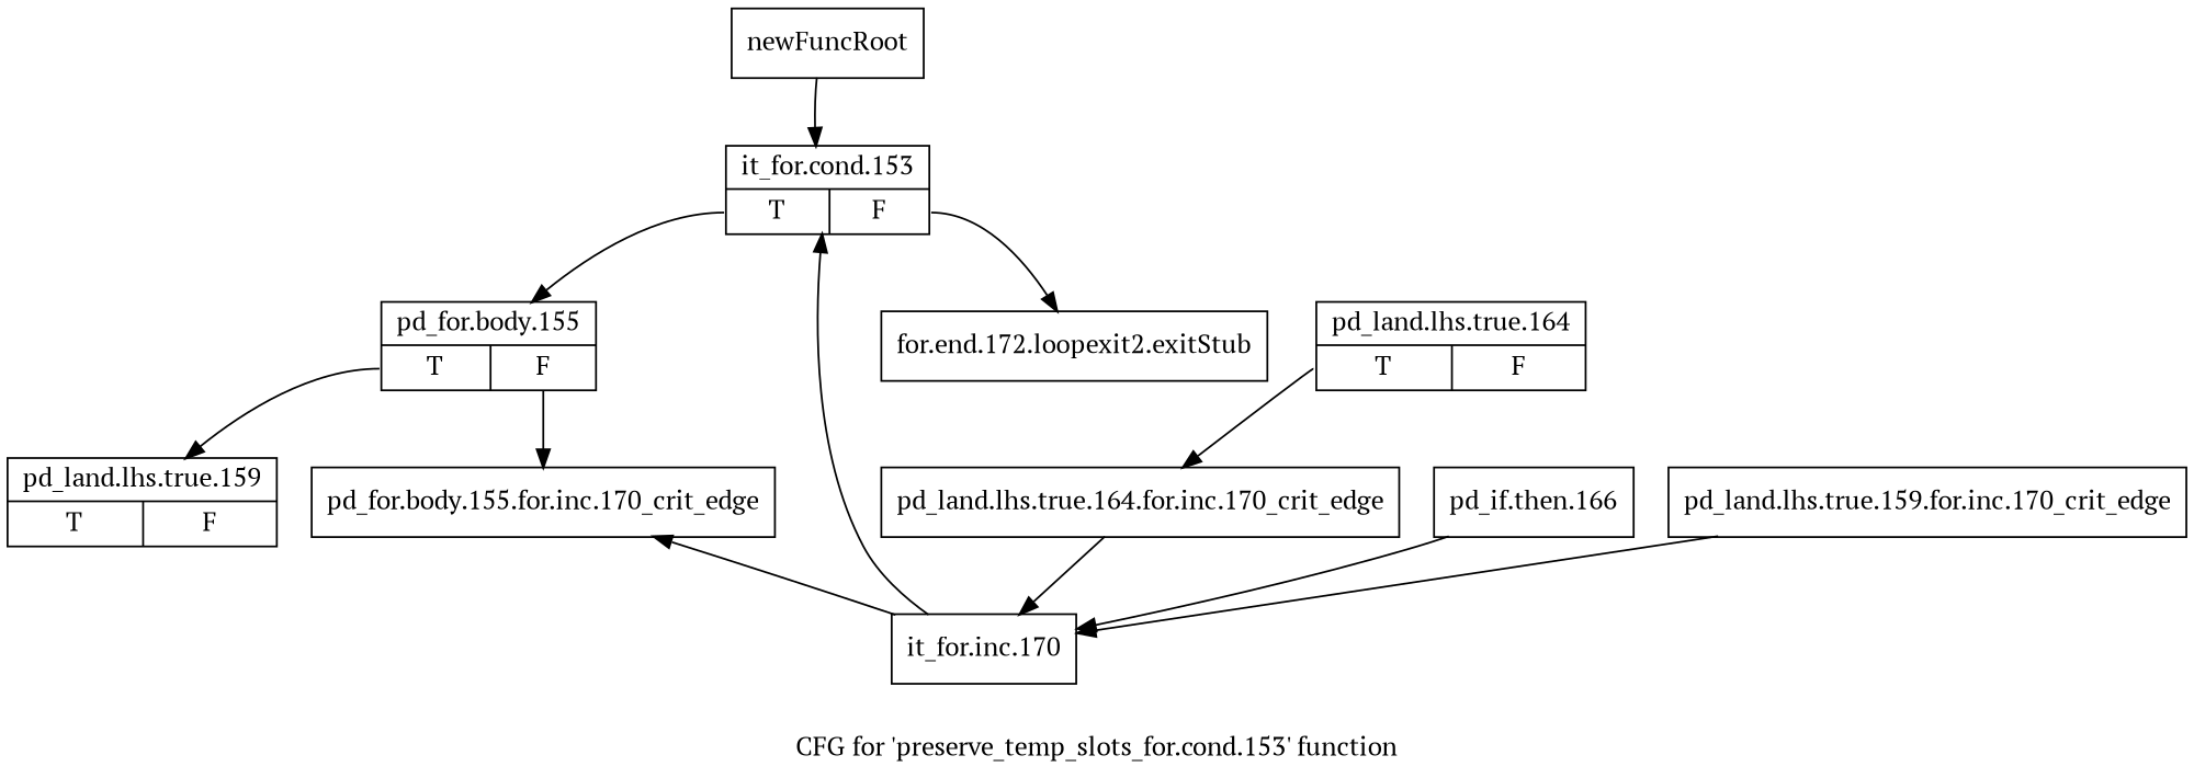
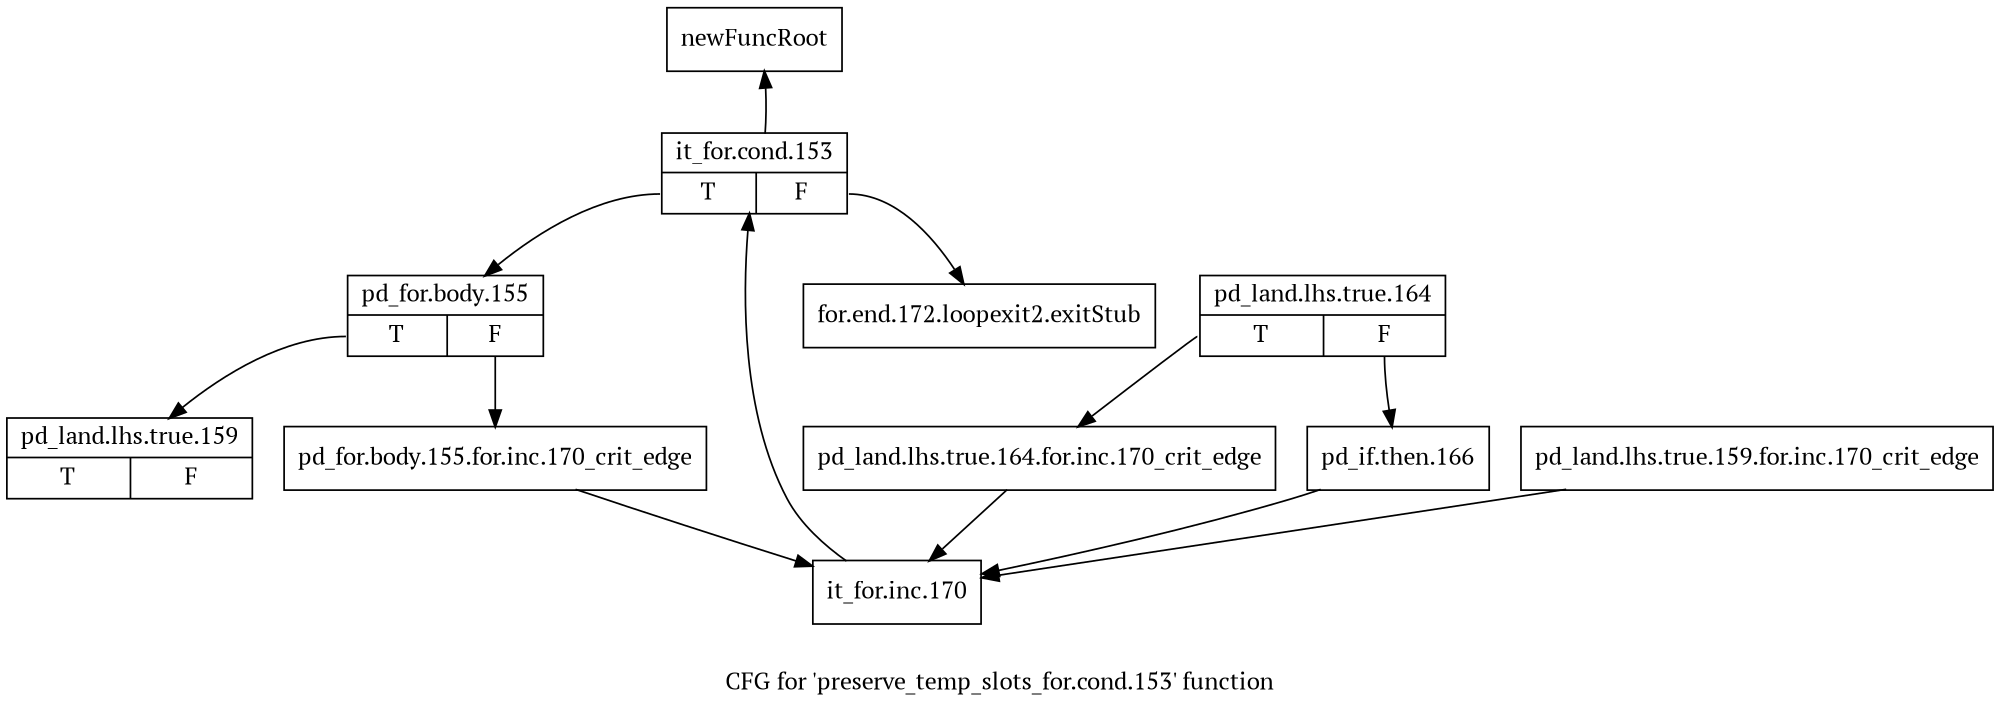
  digraph {
    fontname="PT Serif"
    label="CFG for 'preserve_temp_slots_for.cond.153' function"
    node [fontname="PT Serif" shape=record]
    edge [fontname="PT Serif"]
    n1 [label="{newFuncRoot}"]
    n2 [label="{it_for.cond.153|{<s0>T|<s1>F}}"]
    n3 [label="{for.end.172.loopexit2.exitStub}"]
    n4 [label="{pd_for.body.155|{<s0>T|<s1>F}}"]
    n5 [label="{pd_land.lhs.true.159|{<s0>T|<s1>F}}"]
    n6 [label="{pd_for.body.155.for.inc.170_crit_edge}"]
    n7 [label="{it_for.inc.170}"]
    n8 [label="{pd_land.lhs.true.164|{<s0>T|<s1>F}}"]
    n9 [label="{pd_land.lhs.true.164.for.inc.170_crit_edge}"]
    n10 [label="{pd_if.then.166}"]
    n11 [label="{pd_land.lhs.true.159.for.inc.170_crit_edge}"]
-   n1 -> n2
+   n2 -> n1
    n2 -> n3 [tailport=s1]
    n2 -> n4 [tailport=s0]
    n4 -> n5 [tailport=s0]
    n4 -> n6 [tailport=s1]
-   n7 -> n6
+   n6 -> n7
    n7 -> n2
    n8 -> n9 [tailport=s0]
+   n8 -> n10 [tailport=s1]
    n9 -> n7
    n10 -> n7
    n11 -> n7
  }
